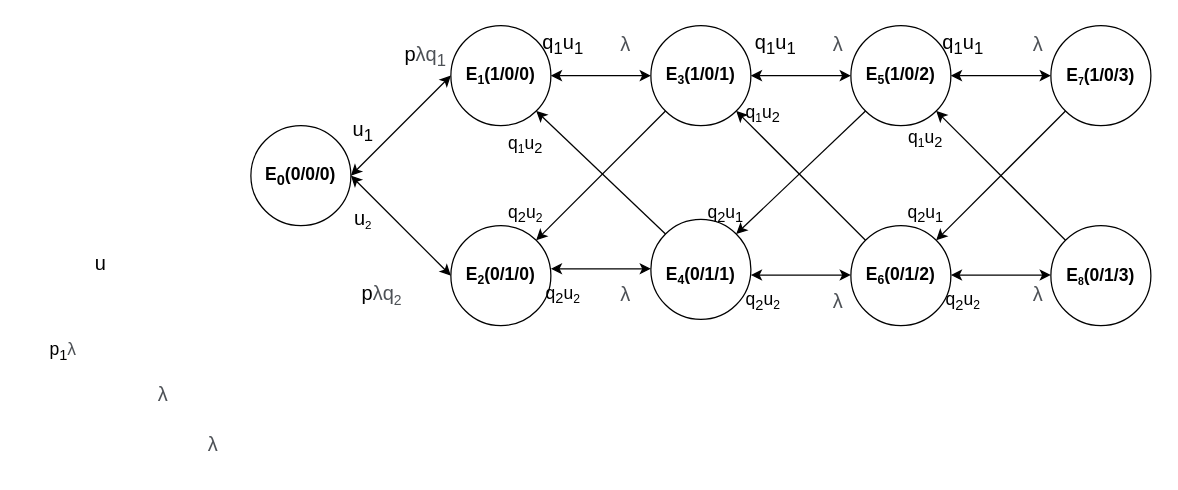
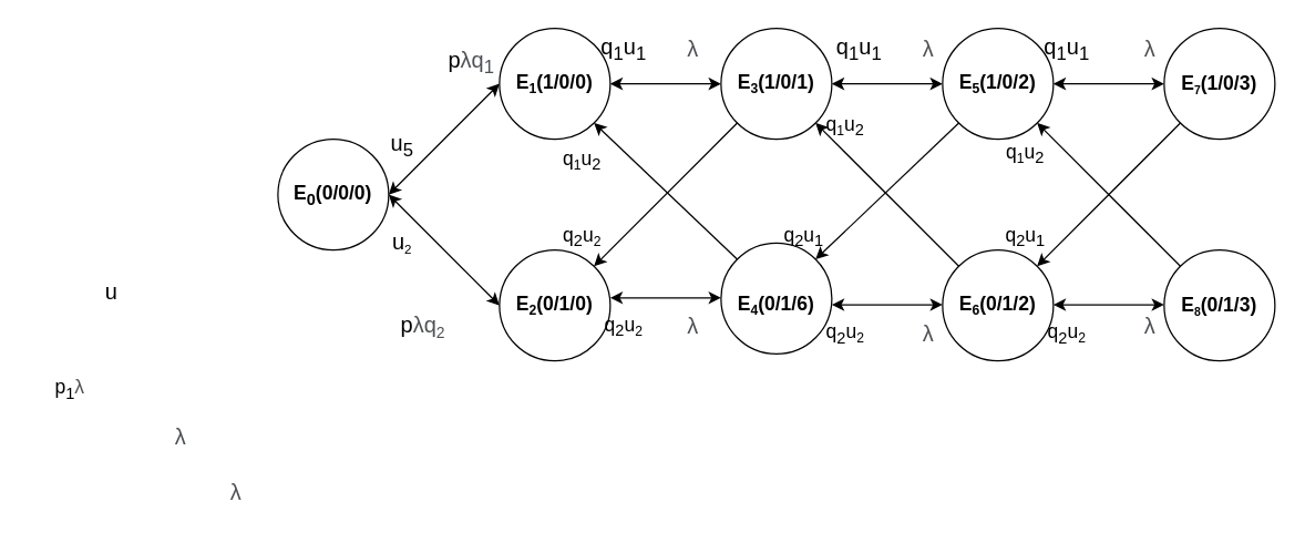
  <mxCell id="0" />
  <mxCell id="1" parent="0" />
  <mxCell id="2" value="" style="ellipse;whiteSpace=wrap;html=1;aspect=fixed;" vertex="1" parent="1"><mxGeometry x="200" y="100" width="80" height="80" as="geometry" /></mxCell>
  <mxCell id="3" value="&lt;font style=&quot;font-size: 14px;&quot;&gt;&lt;b&gt;E&lt;sub&gt;0&lt;/sub&gt;(0/0/0)&lt;/b&gt;&lt;/font&gt;" style="text;html=1;align=center;verticalAlign=middle;whiteSpace=wrap;rounded=0;" vertex="1" parent="1"><mxGeometry x="210" y="125" width="60" height="30" as="geometry" /></mxCell>
  <mxCell id="4" value="&lt;font style=&quot;font-size: 14px;&quot;&gt;p&lt;sub style=&quot;&quot;&gt;1&lt;/sub&gt;&lt;span style=&quot;color: rgb(77, 81, 86); font-family: Arial, sans-serif; text-align: left;&quot;&gt;λ&lt;/span&gt;&lt;/font&gt;" style="text;html=1;align=center;verticalAlign=middle;whiteSpace=wrap;rounded=0;" vertex="1" parent="1"><mxGeometry x="20" y="265" width="60" height="30" as="geometry" /></mxCell>
  <mxCell id="5" value="&lt;font style=&quot;font-size: 16px;&quot;&gt;u&lt;/font&gt;" style="text;html=1;align=center;verticalAlign=middle;whiteSpace=wrap;rounded=0;" vertex="1" parent="1"><mxGeometry x="50" y="195" width="60" height="30" as="geometry" /></mxCell>
  <mxCell id="6" value="" style="ellipse;whiteSpace=wrap;html=1;aspect=fixed;" vertex="1" parent="1"><mxGeometry x="360" y="20" width="80" height="80" as="geometry" /></mxCell>
  <mxCell id="7" value="" style="ellipse;whiteSpace=wrap;html=1;aspect=fixed;" vertex="1" parent="1"><mxGeometry x="360" y="180" width="80" height="80" as="geometry" /></mxCell>
  <mxCell id="8" value="" style="ellipse;whiteSpace=wrap;html=1;aspect=fixed;" vertex="1" parent="1"><mxGeometry x="520" y="20" width="80" height="80" as="geometry" /></mxCell>
  <mxCell id="9" value="" style="ellipse;whiteSpace=wrap;html=1;aspect=fixed;" vertex="1" parent="1"><mxGeometry x="520" y="175" width="80" height="80" as="geometry" /></mxCell>
  <mxCell id="10" value="" style="ellipse;whiteSpace=wrap;html=1;aspect=fixed;" vertex="1" parent="1"><mxGeometry x="680" y="20" width="80" height="80" as="geometry" /></mxCell>
  <mxCell id="11" value="" style="ellipse;whiteSpace=wrap;html=1;aspect=fixed;" vertex="1" parent="1"><mxGeometry x="680" y="180" width="80" height="80" as="geometry" /></mxCell>
  <mxCell id="12" value="" style="ellipse;whiteSpace=wrap;html=1;aspect=fixed;" vertex="1" parent="1"><mxGeometry x="840" y="20" width="80" height="80" as="geometry" /></mxCell>
  <mxCell id="13" value="" style="ellipse;whiteSpace=wrap;html=1;aspect=fixed;" vertex="1" parent="1"><mxGeometry x="840" y="180" width="80" height="80" as="geometry" /></mxCell>
  <mxCell id="14" value="&lt;font style=&quot;&quot;&gt;&lt;b style=&quot;&quot;&gt;&lt;span style=&quot;font-size: 14px;&quot;&gt;E&lt;/span&gt;&lt;span style=&quot;font-size: 11.667px;&quot;&gt;&lt;sub&gt;5&lt;/sub&gt;&lt;/span&gt;&lt;span style=&quot;font-size: 14px;&quot;&gt;(1/0/2)&lt;/span&gt;&lt;/b&gt;&lt;/font&gt;" style="text;html=1;align=center;verticalAlign=middle;whiteSpace=wrap;rounded=0;" vertex="1" parent="1"><mxGeometry x="690" y="45" width="60" height="30" as="geometry" /></mxCell>
- <mxCell id="15" value="&lt;font style=&quot;&quot;&gt;&lt;b style=&quot;&quot;&gt;&lt;span style=&quot;font-size: 14px;&quot;&gt;E&lt;/span&gt;&lt;span style=&quot;font-size: 11.667px;&quot;&gt;&lt;sub&gt;4&lt;/sub&gt;&lt;/span&gt;&lt;span style=&quot;font-size: 14px;&quot;&gt;(0/1/1)&lt;/span&gt;&lt;/b&gt;&lt;/font&gt;" style="text;html=1;align=center;verticalAlign=middle;whiteSpace=wrap;rounded=0;" vertex="1" parent="1"><mxGeometry x="530" y="205" width="60" height="30" as="geometry" /></mxCell>
+ <mxCell id="15" value="&lt;font style=&quot;&quot;&gt;&lt;b style=&quot;&quot;&gt;&lt;span style=&quot;font-size: 14px;&quot;&gt;E&lt;/span&gt;&lt;span style=&quot;font-size: 11.667px;&quot;&gt;&lt;sub&gt;4&lt;/sub&gt;&lt;/span&gt;&lt;span style=&quot;font-size: 14px;&quot;&gt;(0/1/6)&lt;/span&gt;&lt;/b&gt;&lt;/font&gt;" style="text;html=1;align=center;verticalAlign=middle;whiteSpace=wrap;rounded=0;" vertex="1" parent="1"><mxGeometry x="530" y="205" width="60" height="30" as="geometry" /></mxCell>
  <mxCell id="16" value="&lt;font style=&quot;&quot;&gt;&lt;b style=&quot;&quot;&gt;&lt;span style=&quot;font-size: 14px;&quot;&gt;E&lt;/span&gt;&lt;span style=&quot;font-size: 11.667px;&quot;&gt;&lt;sub&gt;3&lt;/sub&gt;&lt;/span&gt;&lt;span style=&quot;font-size: 14px;&quot;&gt;(1/0/1)&lt;/span&gt;&lt;/b&gt;&lt;/font&gt;" style="text;html=1;align=center;verticalAlign=middle;whiteSpace=wrap;rounded=0;" vertex="1" parent="1"><mxGeometry x="530" y="45" width="60" height="30" as="geometry" /></mxCell>
  <mxCell id="17" value="&lt;font style=&quot;&quot;&gt;&lt;b style=&quot;&quot;&gt;&lt;span style=&quot;font-size: 14px;&quot;&gt;E&lt;/span&gt;&lt;span style=&quot;font-size: 11.667px;&quot;&gt;&lt;sub&gt;2&lt;/sub&gt;&lt;/span&gt;&lt;span style=&quot;font-size: 14px;&quot;&gt;(0/1/0)&lt;/span&gt;&lt;/b&gt;&lt;/font&gt;" style="text;html=1;align=center;verticalAlign=middle;whiteSpace=wrap;rounded=0;" vertex="1" parent="1"><mxGeometry x="370" y="205" width="60" height="30" as="geometry" /></mxCell>
  <mxCell id="18" value="&lt;font style=&quot;&quot;&gt;&lt;b style=&quot;&quot;&gt;&lt;span style=&quot;font-size: 14px;&quot;&gt;E&lt;/span&gt;&lt;span style=&quot;font-size: 11.667px;&quot;&gt;&lt;sub&gt;1&lt;/sub&gt;&lt;/span&gt;&lt;span style=&quot;font-size: 14px;&quot;&gt;(1/0/0)&lt;/span&gt;&lt;/b&gt;&lt;/font&gt;" style="text;html=1;align=center;verticalAlign=middle;whiteSpace=wrap;rounded=0;" vertex="1" parent="1"><mxGeometry x="370" y="45" width="60" height="30" as="geometry" /></mxCell>
  <mxCell id="19" value="&lt;font style=&quot;&quot;&gt;&lt;b style=&quot;&quot;&gt;&lt;span style=&quot;font-size: 14px;&quot;&gt;E&lt;/span&gt;&lt;font size=&quot;1&quot;&gt;&lt;sub&gt;8&lt;/sub&gt;&lt;/font&gt;&lt;span style=&quot;font-size: 14px;&quot;&gt;(0/1/3)&lt;/span&gt;&lt;/b&gt;&lt;/font&gt;" style="text;html=1;align=center;verticalAlign=middle;whiteSpace=wrap;rounded=0;" vertex="1" parent="1"><mxGeometry x="850" y="205" width="60" height="30" as="geometry" /></mxCell>
  <mxCell id="20" value="&lt;font style=&quot;&quot;&gt;&lt;b style=&quot;&quot;&gt;&lt;span style=&quot;font-size: 14px;&quot;&gt;E&lt;/span&gt;&lt;font size=&quot;1&quot;&gt;&lt;sub&gt;7&lt;/sub&gt;&lt;/font&gt;&lt;span style=&quot;font-size: 14px;&quot;&gt;(1/0/3)&lt;/span&gt;&lt;/b&gt;&lt;/font&gt;" style="text;html=1;align=center;verticalAlign=middle;whiteSpace=wrap;rounded=0;" vertex="1" parent="1"><mxGeometry x="850" y="45" width="60" height="30" as="geometry" /></mxCell>
  <mxCell id="21" value="&lt;font style=&quot;&quot;&gt;&lt;b style=&quot;&quot;&gt;&lt;span style=&quot;font-size: 14px;&quot;&gt;E&lt;/span&gt;&lt;span style=&quot;font-size: 11.667px;&quot;&gt;&lt;sub&gt;6&lt;/sub&gt;&lt;/span&gt;&lt;span style=&quot;font-size: 14px;&quot;&gt;(0/1/2)&lt;/span&gt;&lt;/b&gt;&lt;/font&gt;" style="text;html=1;align=center;verticalAlign=middle;whiteSpace=wrap;rounded=0;" vertex="1" parent="1"><mxGeometry x="690" y="205" width="60" height="30" as="geometry" /></mxCell>
  <mxCell id="22" value="" style="endArrow=classic;startArrow=classic;html=1;rounded=0;entryX=0;entryY=0.5;entryDx=0;entryDy=0;exitX=1;exitY=0.5;exitDx=0;exitDy=0;" edge="1" parent="1" source="2" target="6"><mxGeometry width="50" height="50" relative="1" as="geometry"><mxPoint x="484" y="210" as="sourcePoint" /><mxPoint x="534" y="160" as="targetPoint" /></mxGeometry></mxCell>
  <mxCell id="23" value="" style="endArrow=classic;startArrow=classic;html=1;rounded=0;exitX=1;exitY=0.5;exitDx=0;exitDy=0;entryX=0;entryY=0.5;entryDx=0;entryDy=0;" edge="1" parent="1" source="2" target="7"><mxGeometry width="50" height="50" relative="1" as="geometry"><mxPoint x="530" y="210" as="sourcePoint" /><mxPoint x="580" y="160" as="targetPoint" /></mxGeometry></mxCell>
  <mxCell id="24" value="" style="endArrow=classic;startArrow=classic;html=1;rounded=0;exitX=1;exitY=0.5;exitDx=0;exitDy=0;entryX=0;entryY=0.5;entryDx=0;entryDy=0;" edge="1" parent="1" source="6" target="8"><mxGeometry width="50" height="50" relative="1" as="geometry"><mxPoint x="530" y="210" as="sourcePoint" /><mxPoint x="580" y="160" as="targetPoint" /></mxGeometry></mxCell>
  <mxCell id="25" value="" style="endArrow=classic;startArrow=classic;html=1;rounded=0;entryX=0;entryY=0.5;entryDx=0;entryDy=0;exitX=1;exitY=0.5;exitDx=0;exitDy=0;" edge="1" parent="1" source="8" target="10"><mxGeometry width="50" height="50" relative="1" as="geometry"><mxPoint x="530" y="210" as="sourcePoint" /><mxPoint x="580" y="160" as="targetPoint" /></mxGeometry></mxCell>
  <mxCell id="26" value="" style="endArrow=classic;startArrow=classic;html=1;rounded=0;entryX=0;entryY=0.5;entryDx=0;entryDy=0;exitX=1;exitY=0.5;exitDx=0;exitDy=0;" edge="1" parent="1" source="10" target="12"><mxGeometry width="50" height="50" relative="1" as="geometry"><mxPoint x="530" y="210" as="sourcePoint" /><mxPoint x="580" y="160" as="targetPoint" /></mxGeometry></mxCell>
  <mxCell id="27" value="" style="endArrow=classic;startArrow=classic;html=1;rounded=0;exitX=1;exitY=0.5;exitDx=0;exitDy=0;entryX=0;entryY=0.5;entryDx=0;entryDy=0;" edge="1" parent="1"><mxGeometry width="50" height="50" relative="1" as="geometry"><mxPoint x="440" y="214.5" as="sourcePoint" /><mxPoint x="520" y="214.5" as="targetPoint" /></mxGeometry></mxCell>
  <mxCell id="28" value="" style="endArrow=classic;startArrow=classic;html=1;rounded=0;exitX=1;exitY=0.5;exitDx=0;exitDy=0;entryX=0;entryY=0.5;entryDx=0;entryDy=0;" edge="1" parent="1"><mxGeometry width="50" height="50" relative="1" as="geometry"><mxPoint x="600" y="219.5" as="sourcePoint" /><mxPoint x="680" y="219.5" as="targetPoint" /></mxGeometry></mxCell>
  <mxCell id="29" value="" style="endArrow=classic;startArrow=classic;html=1;rounded=0;exitX=1;exitY=0.5;exitDx=0;exitDy=0;entryX=0;entryY=0.5;entryDx=0;entryDy=0;" edge="1" parent="1"><mxGeometry width="50" height="50" relative="1" as="geometry"><mxPoint x="760" y="219.5" as="sourcePoint" /><mxPoint x="840" y="219.5" as="targetPoint" /></mxGeometry></mxCell>
  <mxCell id="30" value="" style="endArrow=classic;html=1;rounded=0;entryX=1;entryY=1;entryDx=0;entryDy=0;exitX=0;exitY=0;exitDx=0;exitDy=0;" edge="1" parent="1" source="9" target="6"><mxGeometry width="50" height="50" relative="1" as="geometry"><mxPoint x="530" y="210" as="sourcePoint" /><mxPoint x="580" y="160" as="targetPoint" /></mxGeometry></mxCell>
  <mxCell id="31" value="" style="endArrow=classic;html=1;rounded=0;exitX=0;exitY=1;exitDx=0;exitDy=0;entryX=1;entryY=0;entryDx=0;entryDy=0;" edge="1" parent="1" source="8" target="7"><mxGeometry width="50" height="50" relative="1" as="geometry"><mxPoint x="530" y="210" as="sourcePoint" /><mxPoint x="580" y="160" as="targetPoint" /></mxGeometry></mxCell>
  <mxCell id="32" value="" style="endArrow=classic;html=1;rounded=0;exitX=0;exitY=1;exitDx=0;exitDy=0;entryX=1;entryY=0;entryDx=0;entryDy=0;" edge="1" parent="1" source="10" target="9"><mxGeometry width="50" height="50" relative="1" as="geometry"><mxPoint x="290" y="280" as="sourcePoint" /><mxPoint x="340" y="230" as="targetPoint" /></mxGeometry></mxCell>
  <mxCell id="33" value="" style="endArrow=classic;html=1;rounded=0;exitX=0;exitY=0;exitDx=0;exitDy=0;entryX=1;entryY=1;entryDx=0;entryDy=0;" edge="1" parent="1" source="11" target="8"><mxGeometry width="50" height="50" relative="1" as="geometry"><mxPoint x="530" y="210" as="sourcePoint" /><mxPoint x="580" y="160" as="targetPoint" /></mxGeometry></mxCell>
  <mxCell id="34" value="" style="endArrow=classic;html=1;rounded=0;exitX=0;exitY=1;exitDx=0;exitDy=0;entryX=1;entryY=0;entryDx=0;entryDy=0;" edge="1" parent="1" source="12" target="11"><mxGeometry width="50" height="50" relative="1" as="geometry"><mxPoint x="530" y="210" as="sourcePoint" /><mxPoint x="580" y="160" as="targetPoint" /></mxGeometry></mxCell>
  <mxCell id="35" value="" style="endArrow=classic;html=1;rounded=0;exitX=0;exitY=0;exitDx=0;exitDy=0;entryX=1;entryY=1;entryDx=0;entryDy=0;" edge="1" parent="1" source="13" target="10"><mxGeometry width="50" height="50" relative="1" as="geometry"><mxPoint x="530" y="210" as="sourcePoint" /><mxPoint x="580" y="160" as="targetPoint" /></mxGeometry></mxCell>
  <mxCell id="36" value="&lt;font style=&quot;font-size: 16px;&quot;&gt;p&lt;span style=&quot;color: rgb(77, 81, 86); font-family: Arial, sans-serif; text-align: left;&quot;&gt;λq&lt;sub&gt;1&lt;/sub&gt;&lt;/span&gt;&lt;/font&gt;" style="text;html=1;align=center;verticalAlign=middle;whiteSpace=wrap;rounded=0;" vertex="1" parent="1"><mxGeometry x="310" y="30" width="60" height="30" as="geometry" /></mxCell>
  <mxCell id="37" value="&lt;font style=&quot;&quot;&gt;&lt;span style=&quot;font-size: 16px;&quot;&gt;p&lt;/span&gt;&lt;span style=&quot;color: rgb(77, 81, 86); font-family: Arial, sans-serif; text-align: left;&quot;&gt;&lt;span style=&quot;font-size: 16px;&quot;&gt;λq&lt;/span&gt;&lt;span style=&quot;font-size: 13.333px;&quot;&gt;&lt;sub&gt;2&lt;/sub&gt;&lt;/span&gt;&lt;/span&gt;&lt;/font&gt;" style="text;html=1;align=center;verticalAlign=middle;whiteSpace=wrap;rounded=0;" vertex="1" parent="1"><mxGeometry x="275" y="220" width="60" height="30" as="geometry" /></mxCell>
- <mxCell id="38" value="&lt;font style=&quot;font-size: 16px;&quot;&gt;u&lt;sub&gt;1&lt;/sub&gt;&lt;/font&gt;" style="text;html=1;align=center;verticalAlign=middle;whiteSpace=wrap;rounded=0;" vertex="1" parent="1"><mxGeometry x="260" y="90" width="60" height="30" as="geometry" /></mxCell>
+ <mxCell id="38" value="&lt;font style=&quot;font-size: 16px;&quot;&gt;u&lt;sub&gt;5&lt;/sub&gt;&lt;/font&gt;" style="text;html=1;align=center;verticalAlign=middle;whiteSpace=wrap;rounded=0;" vertex="1" parent="1"><mxGeometry x="260" y="90" width="60" height="30" as="geometry" /></mxCell>
  <mxCell id="39" value="&lt;font style=&quot;font-size: 16px;&quot;&gt;u&lt;/font&gt;&lt;font style=&quot;font-size: 11.111px;&quot;&gt;&lt;sub&gt;2&lt;/sub&gt;&lt;/font&gt;" style="text;html=1;align=center;verticalAlign=middle;whiteSpace=wrap;rounded=0;" vertex="1" parent="1"><mxGeometry x="260" y="160" width="60" height="30" as="geometry" /></mxCell>
  <mxCell id="40" value="&lt;font style=&quot;font-size: 16px;&quot;&gt;q&lt;sub&gt;1&lt;/sub&gt;u&lt;sub&gt;1&lt;/sub&gt;&lt;/font&gt;" style="text;html=1;align=center;verticalAlign=middle;whiteSpace=wrap;rounded=0;" vertex="1" parent="1"><mxGeometry x="420" y="20" width="60" height="30" as="geometry" /></mxCell>
  <mxCell id="41" value="&lt;font size=&quot;1&quot; style=&quot;&quot;&gt;&lt;span style=&quot;color: rgb(77, 81, 86); font-family: Arial, sans-serif; text-align: left; font-size: 16px;&quot;&gt;λ&lt;/span&gt;&lt;/font&gt;" style="text;html=1;align=center;verticalAlign=middle;whiteSpace=wrap;rounded=0;" vertex="1" parent="1"><mxGeometry x="100" y="300" width="60" height="30" as="geometry" /></mxCell>
  <mxCell id="42" value="&lt;font size=&quot;1&quot; style=&quot;&quot;&gt;&lt;span style=&quot;color: rgb(77, 81, 86); font-family: Arial, sans-serif; text-align: left; font-size: 16px;&quot;&gt;λ&lt;/span&gt;&lt;/font&gt;" style="text;html=1;align=center;verticalAlign=middle;whiteSpace=wrap;rounded=0;" vertex="1" parent="1"><mxGeometry x="470" y="220" width="60" height="30" as="geometry" /></mxCell>
  <mxCell id="43" value="&lt;font size=&quot;1&quot; style=&quot;&quot;&gt;&lt;span style=&quot;color: rgb(77, 81, 86); font-family: Arial, sans-serif; text-align: left; font-size: 16px;&quot;&gt;λ&lt;/span&gt;&lt;/font&gt;" style="text;html=1;align=center;verticalAlign=middle;whiteSpace=wrap;rounded=0;" vertex="1" parent="1"><mxGeometry x="470" y="20" width="60" height="30" as="geometry" /></mxCell>
  <mxCell id="44" value="&lt;font size=&quot;1&quot; style=&quot;&quot;&gt;&lt;span style=&quot;color: rgb(77, 81, 86); font-family: Arial, sans-serif; text-align: left; font-size: 16px;&quot;&gt;λ&lt;/span&gt;&lt;/font&gt;" style="text;html=1;align=center;verticalAlign=middle;whiteSpace=wrap;rounded=0;" vertex="1" parent="1"><mxGeometry x="140" y="340" width="60" height="30" as="geometry" /></mxCell>
  <mxCell id="45" value="&lt;font size=&quot;1&quot; style=&quot;&quot;&gt;&lt;span style=&quot;color: rgb(77, 81, 86); font-family: Arial, sans-serif; text-align: left; font-size: 16px;&quot;&gt;λ&lt;/span&gt;&lt;/font&gt;" style="text;html=1;align=center;verticalAlign=middle;whiteSpace=wrap;rounded=0;" vertex="1" parent="1"><mxGeometry x="800" y="20" width="60" height="30" as="geometry" /></mxCell>
  <mxCell id="46" value="&lt;font size=&quot;1&quot; style=&quot;&quot;&gt;&lt;span style=&quot;color: rgb(77, 81, 86); font-family: Arial, sans-serif; text-align: left; font-size: 16px;&quot;&gt;λ&lt;/span&gt;&lt;/font&gt;" style="text;html=1;align=center;verticalAlign=middle;whiteSpace=wrap;rounded=0;" vertex="1" parent="1"><mxGeometry x="800" y="220" width="60" height="30" as="geometry" /></mxCell>
  <mxCell id="47" value="&lt;font size=&quot;1&quot; style=&quot;&quot;&gt;&lt;span style=&quot;color: rgb(77, 81, 86); font-family: Arial, sans-serif; text-align: left; font-size: 16px;&quot;&gt;λ&lt;/span&gt;&lt;/font&gt;" style="text;html=1;align=center;verticalAlign=middle;whiteSpace=wrap;rounded=0;" vertex="1" parent="1"><mxGeometry x="640" y="225" width="60" height="30" as="geometry" /></mxCell>
  <mxCell id="48" value="&lt;font size=&quot;1&quot; style=&quot;&quot;&gt;&lt;span style=&quot;color: rgb(77, 81, 86); font-family: Arial, sans-serif; text-align: left; font-size: 16px;&quot;&gt;λ&lt;/span&gt;&lt;/font&gt;" style="text;html=1;align=center;verticalAlign=middle;whiteSpace=wrap;rounded=0;" vertex="1" parent="1"><mxGeometry x="640" y="20" width="60" height="30" as="geometry" /></mxCell>
  <mxCell id="49" value="&lt;font style=&quot;font-size: 14px;&quot;&gt;q&lt;sub style=&quot;&quot;&gt;2&lt;/sub&gt;u&lt;/font&gt;&lt;font style=&quot;font-size: 11.667px;&quot;&gt;&lt;sub&gt;2&lt;/sub&gt;&lt;/font&gt;" style="text;html=1;align=center;verticalAlign=middle;whiteSpace=wrap;rounded=0;" vertex="1" parent="1"><mxGeometry x="390" y="155" width="60" height="30" as="geometry" /></mxCell>
  <mxCell id="50" value="&lt;font style=&quot;font-size: 14px;&quot;&gt;q&lt;sub style=&quot;&quot;&gt;2&lt;/sub&gt;u&lt;sub style=&quot;&quot;&gt;1&lt;/sub&gt;&lt;/font&gt;" style="text;html=1;align=center;verticalAlign=middle;whiteSpace=wrap;rounded=0;" vertex="1" parent="1"><mxGeometry x="710" y="155" width="60" height="30" as="geometry" /></mxCell>
  <mxCell id="51" value="&lt;font style=&quot;font-size: 14px;&quot;&gt;q&lt;sub style=&quot;&quot;&gt;2&lt;/sub&gt;u&lt;sub style=&quot;&quot;&gt;1&lt;/sub&gt;&lt;/font&gt;" style="text;html=1;align=center;verticalAlign=middle;whiteSpace=wrap;rounded=0;" vertex="1" parent="1"><mxGeometry x="550" y="155" width="60" height="30" as="geometry" /></mxCell>
  <mxCell id="52" value="&lt;font style=&quot;font-size: 14px;&quot;&gt;q&lt;/font&gt;&lt;font style=&quot;font-size: 11.667px;&quot;&gt;&lt;sub&gt;1&lt;/sub&gt;&lt;/font&gt;&lt;font style=&quot;&quot;&gt;&lt;span style=&quot;font-size: 14px;&quot;&gt;u&lt;sub&gt;2&lt;/sub&gt;&lt;/span&gt;&lt;/font&gt;" style="text;html=1;align=center;verticalAlign=middle;whiteSpace=wrap;rounded=0;" vertex="1" parent="1"><mxGeometry x="390" y="100" width="60" height="30" as="geometry" /></mxCell>
  <mxCell id="53" value="&lt;font style=&quot;font-size: 14px;&quot;&gt;q&lt;/font&gt;&lt;font style=&quot;font-size: 11.667px;&quot;&gt;&lt;sub&gt;1&lt;/sub&gt;&lt;/font&gt;&lt;font style=&quot;&quot;&gt;&lt;span style=&quot;font-size: 14px;&quot;&gt;u&lt;sub&gt;2&lt;/sub&gt;&lt;/span&gt;&lt;/font&gt;" style="text;html=1;align=center;verticalAlign=middle;whiteSpace=wrap;rounded=0;" vertex="1" parent="1"><mxGeometry x="710" y="95" width="60" height="30" as="geometry" /></mxCell>
  <mxCell id="54" value="&lt;font style=&quot;font-size: 14px;&quot;&gt;q&lt;/font&gt;&lt;font style=&quot;font-size: 11.667px;&quot;&gt;&lt;sub&gt;1&lt;/sub&gt;&lt;/font&gt;&lt;font style=&quot;&quot;&gt;&lt;span style=&quot;font-size: 14px;&quot;&gt;u&lt;sub&gt;2&lt;/sub&gt;&lt;/span&gt;&lt;/font&gt;" style="text;html=1;align=center;verticalAlign=middle;whiteSpace=wrap;rounded=0;" vertex="1" parent="1"><mxGeometry x="580" y="75" width="60" height="30" as="geometry" /></mxCell>
  <mxCell id="55" value="&lt;font style=&quot;font-size: 16px;&quot;&gt;q&lt;sub&gt;1&lt;/sub&gt;u&lt;sub&gt;1&lt;/sub&gt;&lt;/font&gt;" style="text;html=1;align=center;verticalAlign=middle;whiteSpace=wrap;rounded=0;" vertex="1" parent="1"><mxGeometry x="740" y="20" width="60" height="30" as="geometry" /></mxCell>
  <mxCell id="56" value="&lt;font style=&quot;font-size: 16px;&quot;&gt;q&lt;sub&gt;1&lt;/sub&gt;u&lt;sub&gt;1&lt;/sub&gt;&lt;/font&gt;" style="text;html=1;align=center;verticalAlign=middle;whiteSpace=wrap;rounded=0;" vertex="1" parent="1"><mxGeometry x="590" y="20" width="60" height="30" as="geometry" /></mxCell>
  <mxCell id="57" value="&lt;font style=&quot;font-size: 14px;&quot;&gt;q&lt;sub style=&quot;&quot;&gt;2&lt;/sub&gt;u&lt;/font&gt;&lt;font style=&quot;font-size: 11.667px;&quot;&gt;&lt;sub&gt;2&lt;/sub&gt;&lt;/font&gt;" style="text;html=1;align=center;verticalAlign=middle;whiteSpace=wrap;rounded=0;" vertex="1" parent="1"><mxGeometry x="580" y="225" width="60" height="30" as="geometry" /></mxCell>
  <mxCell id="58" value="&lt;font style=&quot;font-size: 14px;&quot;&gt;q&lt;sub style=&quot;&quot;&gt;2&lt;/sub&gt;u&lt;/font&gt;&lt;font style=&quot;font-size: 11.667px;&quot;&gt;&lt;sub&gt;2&lt;/sub&gt;&lt;/font&gt;" style="text;html=1;align=center;verticalAlign=middle;whiteSpace=wrap;rounded=0;" vertex="1" parent="1"><mxGeometry x="420" y="220" width="60" height="30" as="geometry" /></mxCell>
  <mxCell id="59" value="&lt;font style=&quot;font-size: 14px;&quot;&gt;q&lt;sub style=&quot;&quot;&gt;2&lt;/sub&gt;u&lt;/font&gt;&lt;font style=&quot;font-size: 11.667px;&quot;&gt;&lt;sub&gt;2&lt;/sub&gt;&lt;/font&gt;" style="text;html=1;align=center;verticalAlign=middle;whiteSpace=wrap;rounded=0;" vertex="1" parent="1"><mxGeometry x="740" y="225" width="60" height="30" as="geometry" /></mxCell>
